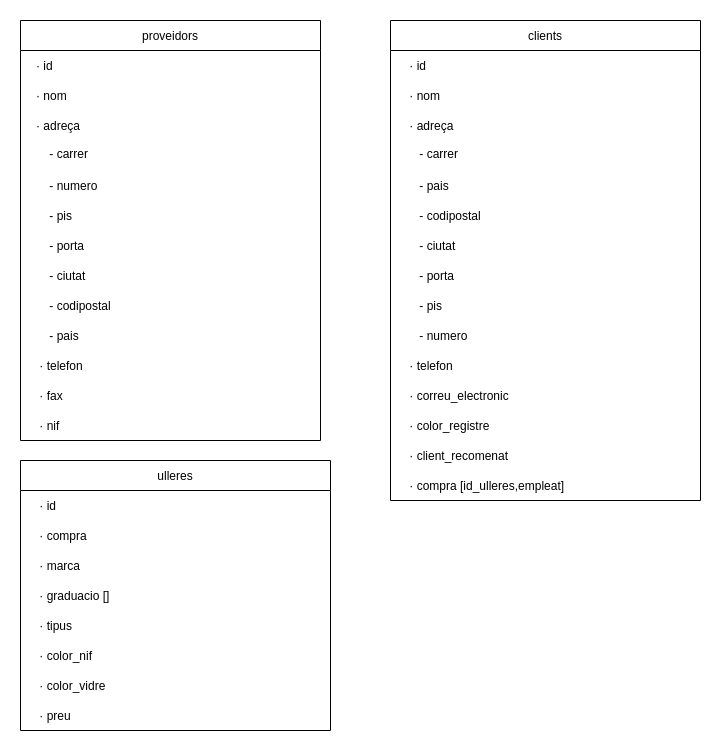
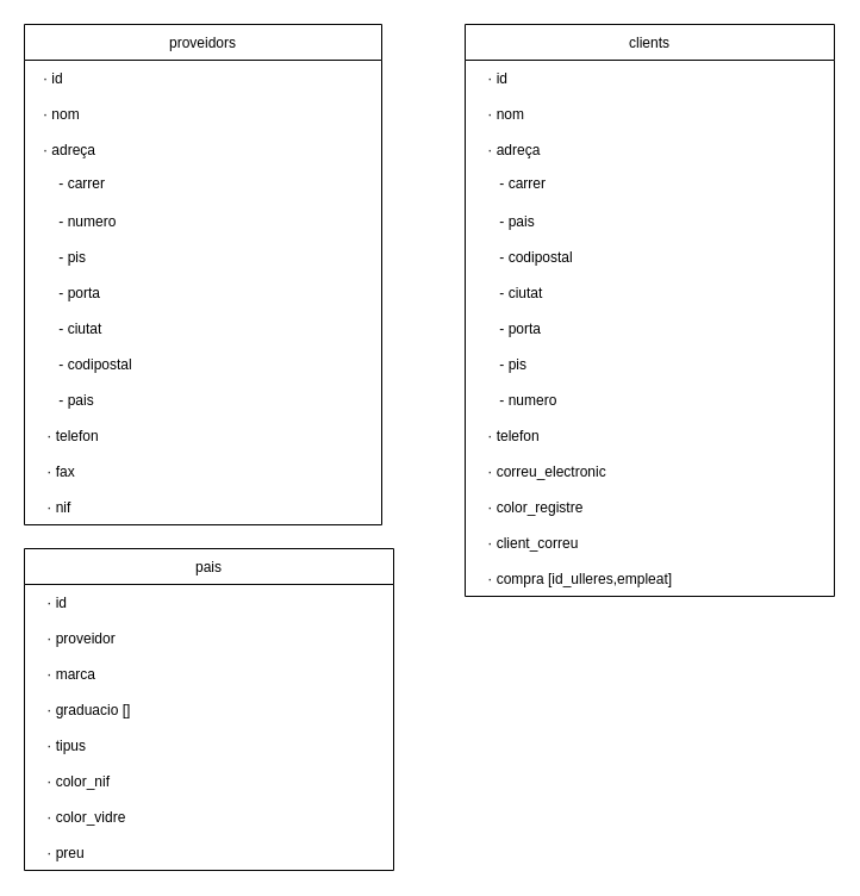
  <mxCell id="0" />
  <mxCell id="1" parent="0" />
  <mxCell id="2" value="proveidors" style="swimlane;fontStyle=0;childLayout=stackLayout;horizontal=1;startSize=30;horizontalStack=0;resizeParent=1;resizeParentMax=0;resizeLast=0;collapsible=1;marginBottom=0;" parent="1" vertex="1"><mxGeometry x="20" y="20" width="300" height="420" as="geometry"><mxRectangle x="80" y="80" width="70" height="30" as="alternateBounds" /></mxGeometry></mxCell>
  <mxCell id="3" value="   · id" style="text;strokeColor=none;fillColor=none;align=left;verticalAlign=middle;spacingLeft=4;spacingRight=4;overflow=hidden;points=[[0,0.5],[1,0.5]];portConstraint=eastwest;rotatable=0;" parent="2" vertex="1"><mxGeometry y="30" width="300" height="30" as="geometry" /></mxCell>
  <mxCell id="4" value="   · nom" style="text;strokeColor=none;fillColor=none;align=left;verticalAlign=middle;spacingLeft=4;spacingRight=4;overflow=hidden;points=[[0,0.5],[1,0.5]];portConstraint=eastwest;rotatable=0;" parent="2" vertex="1"><mxGeometry y="60" width="300" height="30" as="geometry" /></mxCell>
  <mxCell id="5" value="   · adreça" style="text;strokeColor=none;fillColor=none;align=left;verticalAlign=middle;spacingLeft=4;spacingRight=4;overflow=hidden;points=[[0,0.5],[1,0.5]];portConstraint=eastwest;rotatable=0;" parent="2" vertex="1"><mxGeometry y="90" width="300" height="30" as="geometry" /></mxCell>
  <mxCell id="6" value="       - carrer&#10;" style="text;strokeColor=none;fillColor=none;align=left;verticalAlign=top;spacingLeft=4;spacingRight=4;overflow=hidden;points=[[0,0.5],[1,0.5]];portConstraint=eastwest;rotatable=0;" parent="2" vertex="1"><mxGeometry y="120" width="300" height="30" as="geometry" /></mxCell>
  <mxCell id="7" value="       - numero" style="text;strokeColor=none;fillColor=none;align=left;verticalAlign=middle;spacingLeft=4;spacingRight=4;overflow=hidden;points=[[0,0.5],[1,0.5]];portConstraint=eastwest;rotatable=0;" parent="2" vertex="1"><mxGeometry y="150" width="300" height="30" as="geometry" /></mxCell>
  <mxCell id="8" value="       - pis" style="text;strokeColor=none;fillColor=none;align=left;verticalAlign=middle;spacingLeft=4;spacingRight=4;overflow=hidden;points=[[0,0.5],[1,0.5]];portConstraint=eastwest;rotatable=0;" parent="2" vertex="1"><mxGeometry y="180" width="300" height="30" as="geometry" /></mxCell>
  <mxCell id="9" value="       - porta" style="text;strokeColor=none;fillColor=none;align=left;verticalAlign=middle;spacingLeft=4;spacingRight=4;overflow=hidden;points=[[0,0.5],[1,0.5]];portConstraint=eastwest;rotatable=0;" parent="2" vertex="1"><mxGeometry y="210" width="300" height="30" as="geometry" /></mxCell>
  <mxCell id="10" value="       - ciutat" style="text;strokeColor=none;fillColor=none;align=left;verticalAlign=middle;spacingLeft=4;spacingRight=4;overflow=hidden;points=[[0,0.5],[1,0.5]];portConstraint=eastwest;rotatable=0;" parent="2" vertex="1"><mxGeometry y="240" width="300" height="30" as="geometry" /></mxCell>
  <mxCell id="11" value="       - codipostal" style="text;strokeColor=none;fillColor=none;align=left;verticalAlign=middle;spacingLeft=4;spacingRight=4;overflow=hidden;points=[[0,0.5],[1,0.5]];portConstraint=eastwest;rotatable=0;" parent="2" vertex="1"><mxGeometry y="270" width="300" height="30" as="geometry" /></mxCell>
  <mxCell id="12" value="       - pais" style="text;strokeColor=none;fillColor=none;align=left;verticalAlign=middle;spacingLeft=4;spacingRight=4;overflow=hidden;points=[[0,0.5],[1,0.5]];portConstraint=eastwest;rotatable=0;" parent="2" vertex="1"><mxGeometry y="300" width="300" height="30" as="geometry" /></mxCell>
  <mxCell id="13" value="    · telefon" style="text;strokeColor=none;fillColor=none;align=left;verticalAlign=middle;spacingLeft=4;spacingRight=4;overflow=hidden;points=[[0,0.5],[1,0.5]];portConstraint=eastwest;rotatable=0;" parent="2" vertex="1"><mxGeometry y="330" width="300" height="30" as="geometry" /></mxCell>
  <mxCell id="14" value="    · fax" style="text;strokeColor=none;fillColor=none;align=left;verticalAlign=middle;spacingLeft=4;spacingRight=4;overflow=hidden;points=[[0,0.5],[1,0.5]];portConstraint=eastwest;rotatable=0;" parent="2" vertex="1"><mxGeometry y="360" width="300" height="30" as="geometry" /></mxCell>
  <mxCell id="15" value="    · nif" style="text;strokeColor=none;fillColor=none;align=left;verticalAlign=middle;spacingLeft=4;spacingRight=4;overflow=hidden;points=[[0,0.5],[1,0.5]];portConstraint=eastwest;rotatable=0;" parent="2" vertex="1"><mxGeometry y="390" width="300" height="30" as="geometry" /></mxCell>
  <mxCell id="16" value="clients" style="swimlane;fontStyle=0;childLayout=stackLayout;horizontal=1;startSize=30;horizontalStack=0;resizeParent=1;resizeParentMax=0;resizeLast=0;collapsible=1;marginBottom=0;" parent="1" vertex="1"><mxGeometry x="390" y="20" width="310" height="480" as="geometry" /></mxCell>
  <mxCell id="17" value="    · id" style="text;strokeColor=none;fillColor=none;align=left;verticalAlign=middle;spacingLeft=4;spacingRight=4;overflow=hidden;points=[[0,0.5],[1,0.5]];portConstraint=eastwest;rotatable=0;" parent="16" vertex="1"><mxGeometry y="30" width="310" height="30" as="geometry" /></mxCell>
  <mxCell id="18" value="    · nom" style="text;strokeColor=none;fillColor=none;align=left;verticalAlign=middle;spacingLeft=4;spacingRight=4;overflow=hidden;points=[[0,0.5],[1,0.5]];portConstraint=eastwest;rotatable=0;" parent="16" vertex="1"><mxGeometry y="60" width="310" height="30" as="geometry" /></mxCell>
  <mxCell id="19" value="    · adreça" style="text;strokeColor=none;fillColor=none;align=left;verticalAlign=middle;spacingLeft=4;spacingRight=4;overflow=hidden;points=[[0,0.5],[1,0.5]];portConstraint=eastwest;rotatable=0;" parent="16" vertex="1"><mxGeometry y="90" width="310" height="30" as="geometry" /></mxCell>
  <mxCell id="20" value="       - carrer&#10;" style="text;strokeColor=none;fillColor=none;align=left;verticalAlign=top;spacingLeft=4;spacingRight=4;overflow=hidden;points=[[0,0.5],[1,0.5]];portConstraint=eastwest;rotatable=0;" parent="16" vertex="1"><mxGeometry y="120" width="310" height="30" as="geometry" /></mxCell>
  <mxCell id="21" value="       - pais" style="text;strokeColor=none;fillColor=none;align=left;verticalAlign=middle;spacingLeft=4;spacingRight=4;overflow=hidden;points=[[0,0.5],[1,0.5]];portConstraint=eastwest;rotatable=0;" parent="16" vertex="1"><mxGeometry y="150" width="310" height="30" as="geometry" /></mxCell>
  <mxCell id="22" value="       - codipostal" style="text;strokeColor=none;fillColor=none;align=left;verticalAlign=middle;spacingLeft=4;spacingRight=4;overflow=hidden;points=[[0,0.5],[1,0.5]];portConstraint=eastwest;rotatable=0;" parent="16" vertex="1"><mxGeometry y="180" width="310" height="30" as="geometry" /></mxCell>
  <mxCell id="23" value="       - ciutat" style="text;strokeColor=none;fillColor=none;align=left;verticalAlign=middle;spacingLeft=4;spacingRight=4;overflow=hidden;points=[[0,0.5],[1,0.5]];portConstraint=eastwest;rotatable=0;" parent="16" vertex="1"><mxGeometry y="210" width="310" height="30" as="geometry" /></mxCell>
  <mxCell id="24" value="       - porta" style="text;strokeColor=none;fillColor=none;align=left;verticalAlign=middle;spacingLeft=4;spacingRight=4;overflow=hidden;points=[[0,0.5],[1,0.5]];portConstraint=eastwest;rotatable=0;" parent="16" vertex="1"><mxGeometry y="240" width="310" height="30" as="geometry" /></mxCell>
  <mxCell id="25" value="       - pis" style="text;strokeColor=none;fillColor=none;align=left;verticalAlign=middle;spacingLeft=4;spacingRight=4;overflow=hidden;points=[[0,0.5],[1,0.5]];portConstraint=eastwest;rotatable=0;" parent="16" vertex="1"><mxGeometry y="270" width="310" height="30" as="geometry" /></mxCell>
  <mxCell id="26" value="       - numero" style="text;strokeColor=none;fillColor=none;align=left;verticalAlign=middle;spacingLeft=4;spacingRight=4;overflow=hidden;points=[[0,0.5],[1,0.5]];portConstraint=eastwest;rotatable=0;" parent="16" vertex="1"><mxGeometry y="300" width="310" height="30" as="geometry" /></mxCell>
  <mxCell id="27" value="    · telefon" style="text;strokeColor=none;fillColor=none;align=left;verticalAlign=middle;spacingLeft=4;spacingRight=4;overflow=hidden;points=[[0,0.5],[1,0.5]];portConstraint=eastwest;rotatable=0;" parent="16" vertex="1"><mxGeometry y="330" width="310" height="30" as="geometry" /></mxCell>
  <mxCell id="28" value="    · correu_electronic" style="text;strokeColor=none;fillColor=none;align=left;verticalAlign=middle;spacingLeft=4;spacingRight=4;overflow=hidden;points=[[0,0.5],[1,0.5]];portConstraint=eastwest;rotatable=0;" parent="16" vertex="1"><mxGeometry y="360" width="310" height="30" as="geometry" /></mxCell>
  <mxCell id="29" value="    · color_registre" style="text;strokeColor=none;fillColor=none;align=left;verticalAlign=middle;spacingLeft=4;spacingRight=4;overflow=hidden;points=[[0,0.5],[1,0.5]];portConstraint=eastwest;rotatable=0;" parent="16" vertex="1"><mxGeometry y="390" width="310" height="30" as="geometry" /></mxCell>
- <mxCell id="30" value="    · client_recomenat" style="text;strokeColor=none;fillColor=none;align=left;verticalAlign=middle;spacingLeft=4;spacingRight=4;overflow=hidden;points=[[0,0.5],[1,0.5]];portConstraint=eastwest;rotatable=0;" parent="16" vertex="1"><mxGeometry y="420" width="310" height="30" as="geometry" /></mxCell>
+ <mxCell id="30" value="    · client_correu" style="text;strokeColor=none;fillColor=none;align=left;verticalAlign=middle;spacingLeft=4;spacingRight=4;overflow=hidden;points=[[0,0.5],[1,0.5]];portConstraint=eastwest;rotatable=0;" parent="16" vertex="1"><mxGeometry y="420" width="310" height="30" as="geometry" /></mxCell>
  <mxCell id="31" value="    · compra [id_ulleres,empleat]" style="text;strokeColor=none;fillColor=none;align=left;verticalAlign=middle;spacingLeft=4;spacingRight=4;overflow=hidden;points=[[0,0.5],[1,0.5]];portConstraint=eastwest;rotatable=0;" parent="16" vertex="1"><mxGeometry y="450" width="310" height="30" as="geometry" /></mxCell>
- <mxCell id="32" value="ulleres" style="swimlane;fontStyle=0;childLayout=stackLayout;horizontal=1;startSize=30;horizontalStack=0;resizeParent=1;resizeParentMax=0;resizeLast=0;collapsible=1;marginBottom=0;" parent="1" vertex="1"><mxGeometry x="20" y="460" width="310" height="270" as="geometry"><mxRectangle x="80" y="80" width="70" height="30" as="alternateBounds" /></mxGeometry></mxCell>
+ <mxCell id="32" value="pais" style="swimlane;fontStyle=0;childLayout=stackLayout;horizontal=1;startSize=30;horizontalStack=0;resizeParent=1;resizeParentMax=0;resizeLast=0;collapsible=1;marginBottom=0;" parent="1" vertex="1"><mxGeometry x="20" y="460" width="310" height="270" as="geometry"><mxRectangle x="80" y="80" width="70" height="30" as="alternateBounds" /></mxGeometry></mxCell>
  <mxCell id="33" value="    · id" style="text;strokeColor=none;fillColor=none;align=left;verticalAlign=middle;spacingLeft=4;spacingRight=4;overflow=hidden;points=[[0,0.5],[1,0.5]];portConstraint=eastwest;rotatable=0;" parent="32" vertex="1"><mxGeometry y="30" width="310" height="30" as="geometry" /></mxCell>
- <mxCell id="34" value="    · compra" style="text;strokeColor=none;fillColor=none;align=left;verticalAlign=middle;spacingLeft=4;spacingRight=4;overflow=hidden;points=[[0,0.5],[1,0.5]];portConstraint=eastwest;rotatable=0;" parent="32" vertex="1"><mxGeometry y="60" width="310" height="30" as="geometry" /></mxCell>
+ <mxCell id="34" value="    · proveidor" style="text;strokeColor=none;fillColor=none;align=left;verticalAlign=middle;spacingLeft=4;spacingRight=4;overflow=hidden;points=[[0,0.5],[1,0.5]];portConstraint=eastwest;rotatable=0;" parent="32" vertex="1"><mxGeometry y="60" width="310" height="30" as="geometry" /></mxCell>
  <mxCell id="35" value="    · marca" style="text;strokeColor=none;fillColor=none;align=left;verticalAlign=middle;spacingLeft=4;spacingRight=4;overflow=hidden;points=[[0,0.5],[1,0.5]];portConstraint=eastwest;rotatable=0;" parent="32" vertex="1"><mxGeometry y="90" width="310" height="30" as="geometry" /></mxCell>
  <mxCell id="36" value="    · graduacio []" style="text;strokeColor=none;fillColor=none;align=left;verticalAlign=middle;spacingLeft=4;spacingRight=4;overflow=hidden;points=[[0,0.5],[1,0.5]];portConstraint=eastwest;rotatable=0;" parent="32" vertex="1"><mxGeometry y="120" width="310" height="30" as="geometry" /></mxCell>
  <mxCell id="37" value="    · tipus" style="text;strokeColor=none;fillColor=none;align=left;verticalAlign=middle;spacingLeft=4;spacingRight=4;overflow=hidden;points=[[0,0.5],[1,0.5]];portConstraint=eastwest;rotatable=0;" parent="32" vertex="1"><mxGeometry y="150" width="310" height="30" as="geometry" /></mxCell>
  <mxCell id="38" value="    · color_nif" style="text;strokeColor=none;fillColor=none;align=left;verticalAlign=middle;spacingLeft=4;spacingRight=4;overflow=hidden;points=[[0,0.5],[1,0.5]];portConstraint=eastwest;rotatable=0;" parent="32" vertex="1"><mxGeometry y="180" width="310" height="30" as="geometry" /></mxCell>
  <mxCell id="39" value="    · color_vidre" style="text;strokeColor=none;fillColor=none;align=left;verticalAlign=middle;spacingLeft=4;spacingRight=4;overflow=hidden;points=[[0,0.5],[1,0.5]];portConstraint=eastwest;rotatable=0;" parent="32" vertex="1"><mxGeometry y="210" width="310" height="30" as="geometry" /></mxCell>
  <mxCell id="40" value="    · preu" style="text;strokeColor=none;fillColor=none;align=left;verticalAlign=middle;spacingLeft=4;spacingRight=4;overflow=hidden;points=[[0,0.5],[1,0.5]];portConstraint=eastwest;rotatable=0;" parent="32" vertex="1"><mxGeometry y="240" width="310" height="30" as="geometry" /></mxCell>
